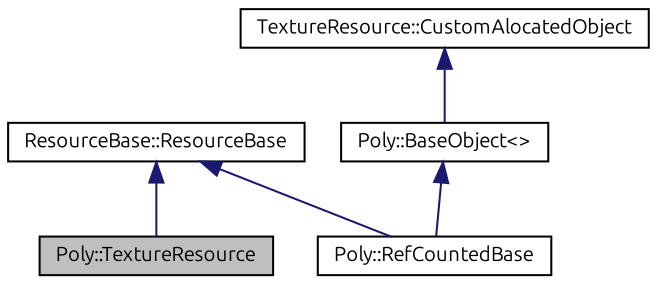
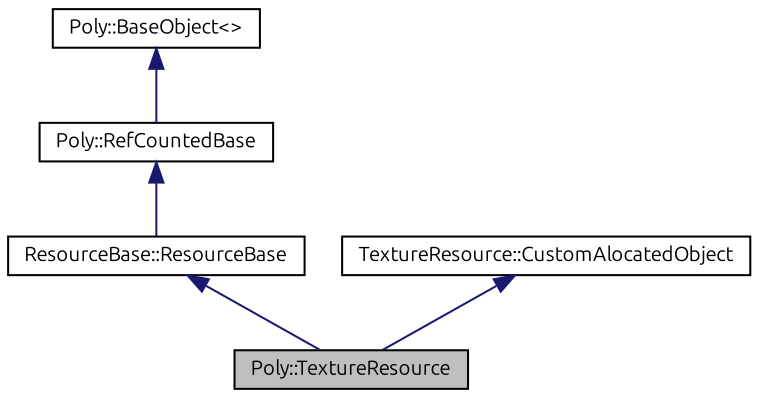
  digraph {
    fontname=Ubuntu
    node [color=black fillcolor=white fontname=Ubuntu fontsize=10 shape=record style=filled]
    edge [color=midnightblue dir=back fontname=Ubuntu fontsize=10 labelfontname=Helvetica labelfontsize=10 style=solid]
    n1 [fillcolor=grey75 fontcolor=black height=0.2 label="Poly::TextureResource" width=0.4]
    n2 [height=0.2 label="ResourceBase::ResourceBase" width=0.4]
    n3 [height=0.2 label="Poly::RefCountedBase" width=0.4]
    n4 [height=0.2 label="Poly::BaseObject\<\>" width=0.4]
    n5 [height=0.2 label="TextureResource::CustomAlocatedObject" width=0.4]
    n2 -> n1
-   n2 -> n3
+   n3 -> n2
    n4 -> n3
-   n5 -> n4
+   n5 -> n1
  }
